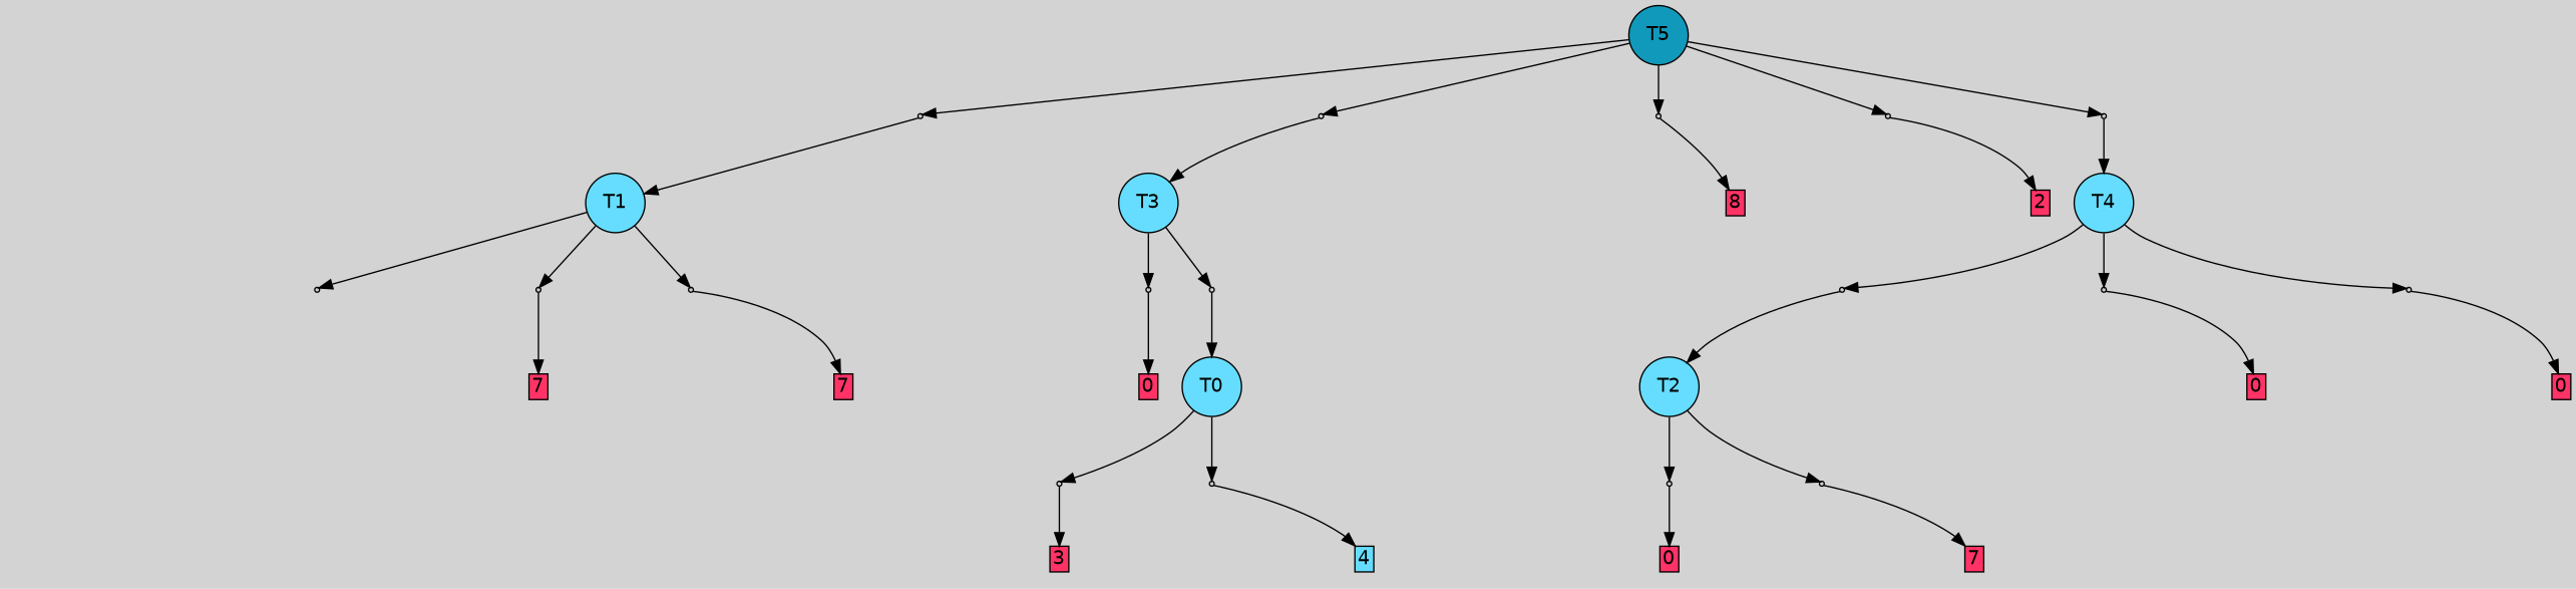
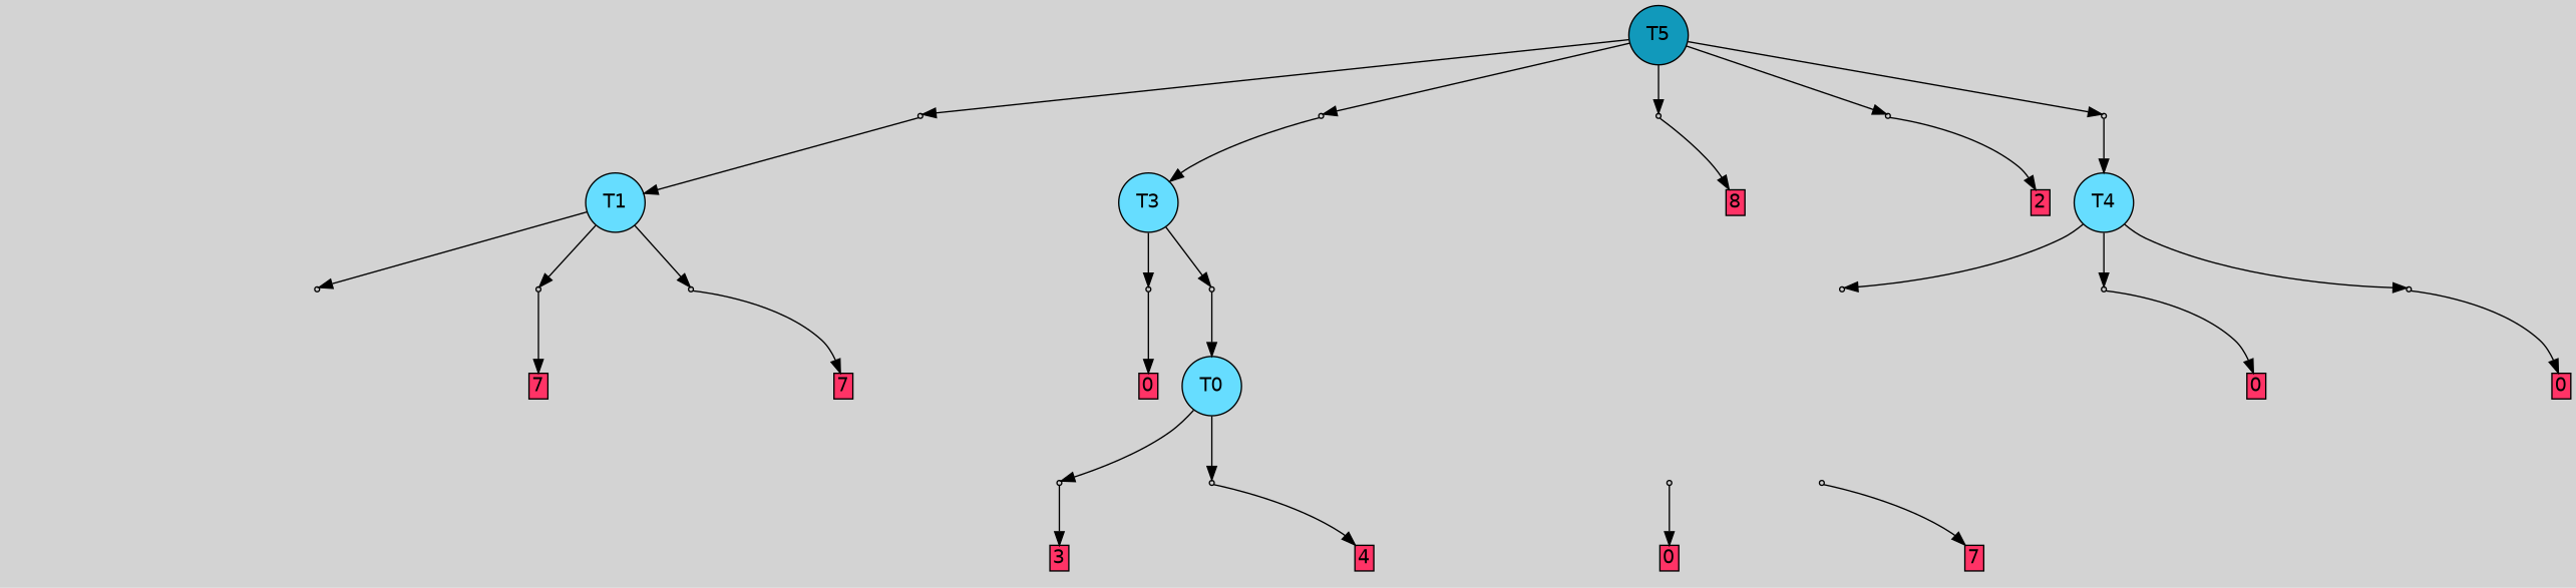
  digraph {
    bgcolor=lightgray
    fontname="DejaVu Sans"
    node [fontname="DejaVu Sans" shape=box style=filled]
    edge [fontname="DejaVu Sans"]
    T5 [fillcolor="#1199bb" shape=circle]
    P12 [fillcolor="#cccccc" shape=point]
    P13 [fillcolor="#cccccc" shape=point]
    P14 [fillcolor="#cccccc" shape=point]
    P15 [fillcolor="#cccccc" shape=point]
    P16 [fillcolor="#cccccc" shape=point]
    T0 [fillcolor="#66ddff" shape=circle]
    P0 [fillcolor="#cccccc" shape=point]
    P1 [fillcolor="#cccccc" shape=point]
    I0 [style=invis]
    n11 [fillcolor="#ff3366" height=0 label=3 margin=0.03 width=0]
    n12 [label="4|0&4|0#4|5#1|6#3|0&#92;n" style=invis]
-   n13 [fillcolor="#66ddff" height=0 label=4 margin=0.03 width=0]
+   n13 [fillcolor="#ff3366" height=0 label=4 margin=0.03 width=0]
    T1 [fillcolor="#66ddff" shape=circle]
    P2 [fillcolor="#cccccc" shape=point]
    P3 [fillcolor="#cccccc" shape=point]
    P4 [fillcolor="#cccccc" shape=point]
    n18 [label="2|0&3|5#1|5#1|4#0|6&#92;n" style=invis]
    n19 [label="7|0&4|6#1|7#1|7#2|4&#92;n" style=invis]
    n20 [fillcolor="#ff3366" height=0 label=7 margin=0.03 width=0]
    n21 [label="7|0&4|6#3|7#1|7#2|4&#92;n" style=invis]
    n22 [fillcolor="#ff3366" height=0 label=7 margin=0.03 width=0]
-   T2 [fillcolor="#66ddff" shape=circle]
    P5 [fillcolor="#cccccc" shape=point]
    P6 [fillcolor="#cccccc" shape=point]
    n26 [label="8|0&4|6#1|7#0|0#2|3&#92;n" style=invis]
    n27 [fillcolor="#ff3366" height=0 label=0 margin=0.03 width=0]
    n28 [label="6|0&1|4#3|1#4|2#0|4&#92;n" style=invis]
    n29 [fillcolor="#ff3366" height=0 label=7 margin=0.03 width=0]
    T3 [fillcolor="#66ddff" shape=circle]
    P7 [fillcolor="#cccccc" shape=point]
    P8 [fillcolor="#cccccc" shape=point]
    n33 [label="8|0&4|6#1|7#0|0#3|3&#92;n" style=invis]
    n34 [fillcolor="#ff3366" height=0 label=0 margin=0.03 width=0]
    n35 [label="6|7&1|3#0|5#1|4#0|7&#92;n1|1&0|7#4|5#0|1#3|4&#92;n6|0&3|1#4|4#1|6#2|2&#92;n7|0&4|1#0|0#2|4#0|1&#92;n" style=invis]
    T4 [fillcolor="#66ddff" shape=circle]
    P9 [fillcolor="#cccccc" shape=point]
    P10 [fillcolor="#cccccc" shape=point]
    P11 [fillcolor="#cccccc" shape=point]
    n40 [label="6|4&3|0#3|7#0|1#4|6&#92;n7|0&4|6#1|7#1|7#0|4&#92;n" style=invis]
    n41 [label="8|0&4|6#1|7#0|0#2|3&#92;n" style=invis]
    n42 [fillcolor="#ff3366" height=0 label=0 margin=0.03 width=0]
    n43 [label="8|0&1|5#4|1#1|7#3|2&#92;n" style=invis]
    n44 [fillcolor="#ff3366" height=0 label=0 margin=0.03 width=0]
    n45 [label="3|4&3|3#3|7#0|7#3|0&#92;n6|4&0|4#3|7#2|4#2|2&#92;n7|0&4|6#1|7#1|7#0|4&#92;n" style=invis]
    n46 [label="1|2&4|1#3|6#4|2#0|3&#92;n0|7&0|2#3|5#0|1#0|0&#92;n8|0&2|1#0|7#0|6#0|0&#92;n" style=invis]
    n47 [label="6|0&3|1#1|0#2|7#2|5&#92;n" style=invis]
    n48 [fillcolor="#ff3366" height=0 label=8 margin=0.03 width=0]
    n49 [label="6|4&4|4#3|7#2|7#3|2&#92;n3|0&0|4#3|2#4|3#0|0&#92;n" style=invis]
    n50 [fillcolor="#ff3366" height=0 label=2 margin=0.03 width=0]
    n51 [label="5|2&2|6#4|0#2|1#2|3&#92;n8|0&0|2#4|0#3|6#0|7&#92;n" style=invis]
    subgraph sub_1 {
      rank=same
      T5
    }
    T5 -> P12
    T5 -> P13
    T5 -> P14
    T5 -> P15
    T5 -> P16
    P12 -> T1
    P12 -> n45 [style=invis]
    P13 -> T3
    P13 -> n46 [style=invis]
    P14 -> n47 [style=invis]
    P14 -> n48
    P15 -> n49 [style=invis]
    P15 -> n50
    P16 -> T4
    P16 -> n51 [style=invis]
    T0 -> P0
    T0 -> P1
    P0 -> I0 [style=invis]
    P0 -> n11
    P1 -> n12 [style=invis]
    P1 -> n13
    T1 -> P2
    T1 -> P3
    T1 -> P4
    P2 -> n18 [style=invis]
    P3 -> n19 [style=invis]
    P3 -> n20
    P4 -> n21 [style=invis]
    P4 -> n22
-   T2 -> P5
-   T2 -> P6
    P5 -> n26 [style=invis]
    P5 -> n27
    P6 -> n28 [style=invis]
    P6 -> n29
    T3 -> P7
    T3 -> P8
    P7 -> n33 [style=invis]
    P7 -> n34
    P8 -> T0
    P8 -> n35 [style=invis]
    T4 -> P9
    T4 -> P10
    T4 -> P11
-   P9 -> T2
    P9 -> n40 [style=invis]
    P10 -> n41 [style=invis]
    P10 -> n42
    P11 -> n43 [style=invis]
    P11 -> n44
  }
